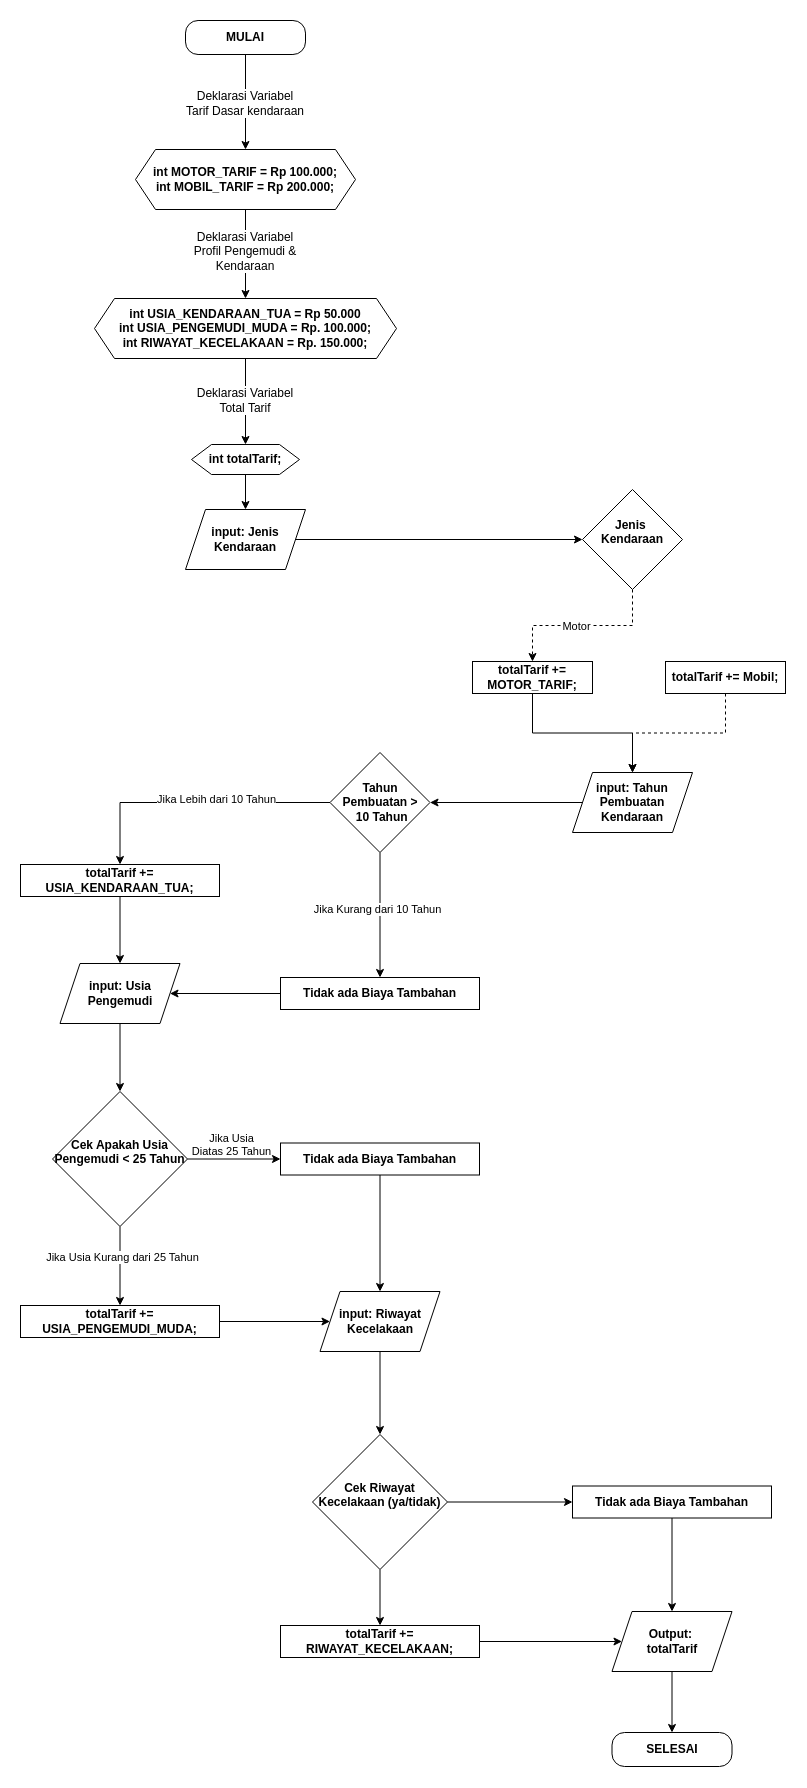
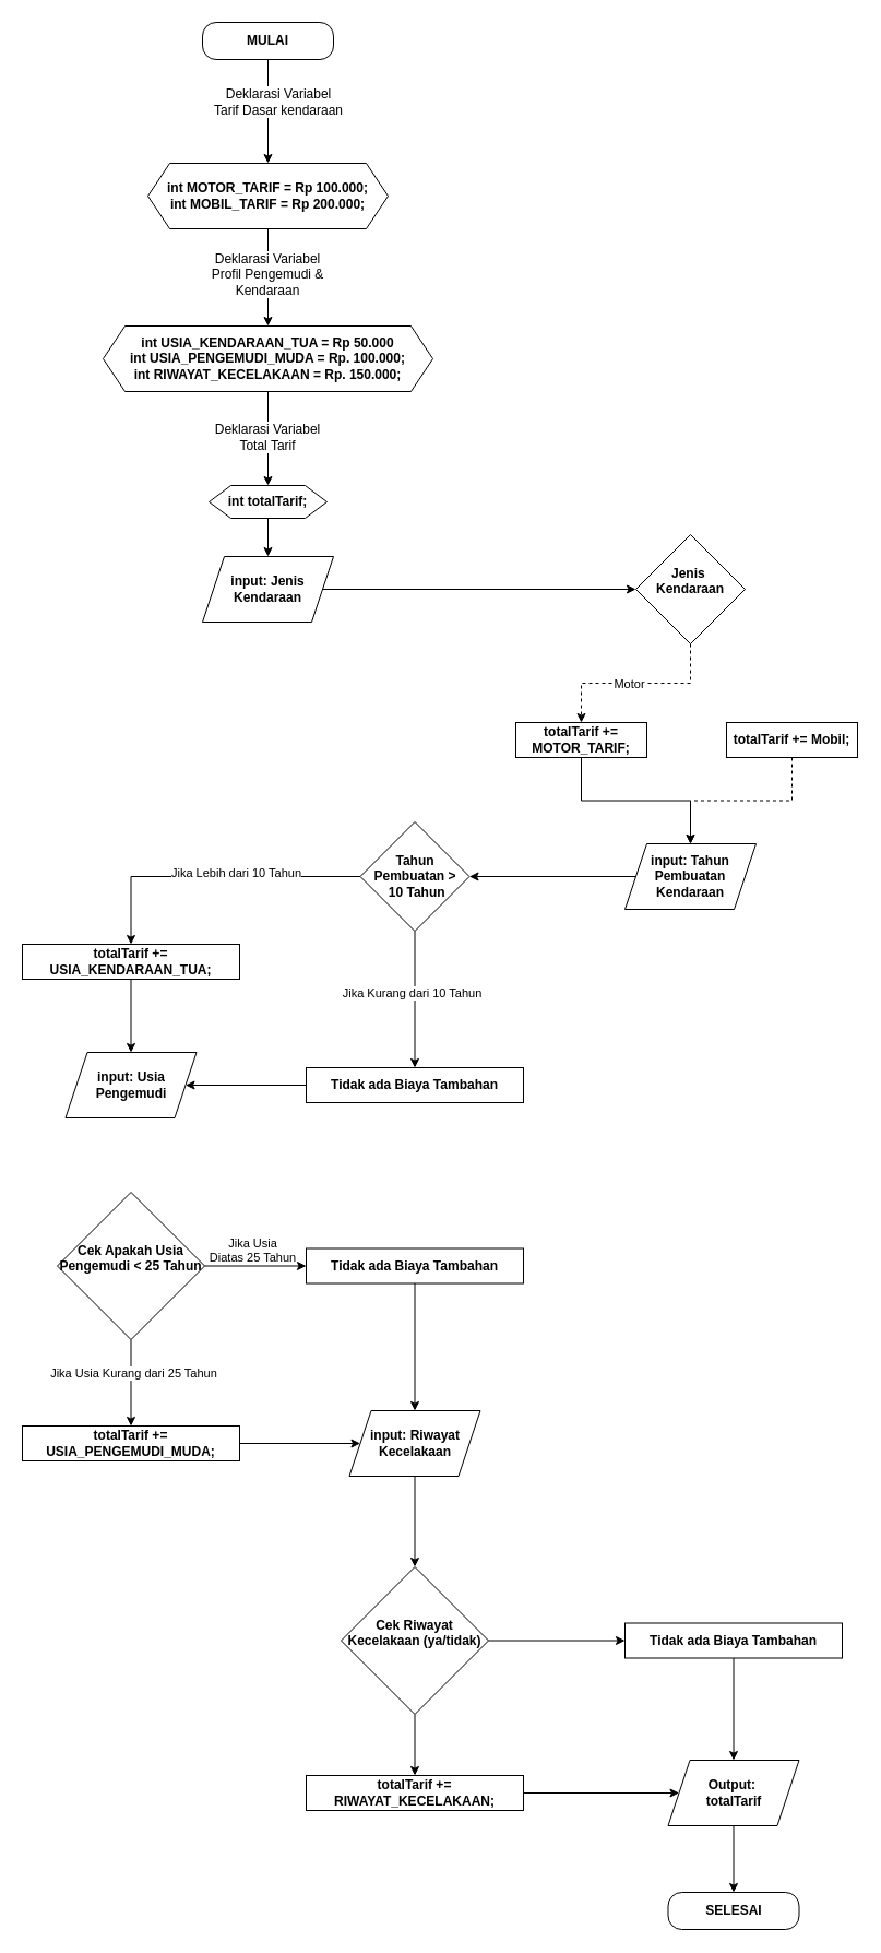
  <mxCell id="0" />
  <mxCell id="1" parent="0" />
  <mxCell id="2" value="" style="edgeStyle=orthogonalEdgeStyle;rounded=0;orthogonalLoop=1;jettySize=auto;html=1;" parent="1" source="3" target="13" edge="1"><mxGeometry relative="1" as="geometry" /></mxCell>
  <mxCell id="3" value="input: Jenis Kendaraan" style="shape=parallelogram;perimeter=parallelogramPerimeter;whiteSpace=wrap;html=1;fixedSize=1;fontStyle=1" parent="1" vertex="1"><mxGeometry x="185" y="509" width="120" height="60" as="geometry" /></mxCell>
  <mxCell id="4" value="" style="edgeStyle=orthogonalEdgeStyle;rounded=0;orthogonalLoop=1;jettySize=auto;html=1;" parent="1" source="5" target="7" edge="1"><mxGeometry relative="1" as="geometry" /></mxCell>
  <mxCell id="5" value="&lt;b&gt;MULAI&lt;/b&gt;" style="rounded=1;whiteSpace=wrap;html=1;arcSize=37;" parent="1" vertex="1"><mxGeometry x="185" y="20" width="120" height="34" as="geometry" /></mxCell>
  <mxCell id="6" value="" style="edgeStyle=none;html=1;" parent="1" source="7" target="10" edge="1"><mxGeometry relative="1" as="geometry" /></mxCell>
  <mxCell id="7" value="int MOTOR_TARIF = Rp 100.000;&lt;div&gt;int MOBIL_TARIF = Rp 200.000;&lt;/div&gt;" style="shape=hexagon;perimeter=hexagonPerimeter2;whiteSpace=wrap;html=1;fixedSize=1;fontStyle=1" parent="1" vertex="1"><mxGeometry x="135" y="149" width="220" height="60" as="geometry" /></mxCell>
- <mxCell id="8" value="Deklarasi Variabel Tarif Dasar kendaraan" style="text;html=1;align=center;verticalAlign=middle;whiteSpace=wrap;rounded=0;labelBackgroundColor=default;" parent="1" vertex="1"><mxGeometry x="183" y="88" width="124" height="30" as="geometry" /></mxCell>
+ <mxCell id="8" value="Deklarasi Variabel Tarif Dasar kendaraan" style="text;html=1;align=center;verticalAlign=middle;whiteSpace=wrap;rounded=0;labelBackgroundColor=default;" parent="1" vertex="1"><mxGeometry x="193" y="78" width="124" height="30" as="geometry" /></mxCell>
  <mxCell id="9" value="" style="edgeStyle=orthogonalEdgeStyle;rounded=0;orthogonalLoop=1;jettySize=auto;html=1;entryX=0.5;entryY=0;entryDx=0;entryDy=0;" parent="1" source="10" target="30" edge="1"><mxGeometry relative="1" as="geometry" /></mxCell>
  <mxCell id="10" value="int USIA_KENDARAAN_TUA = Rp 50.000&lt;br&gt;int USIA_PENGEMUDI_MUDA = Rp. 100.000;&lt;div&gt;int&amp;nbsp;RIWAYAT_KECELAKAAN = Rp. 150.000;&lt;/div&gt;" style="shape=hexagon;perimeter=hexagonPerimeter2;whiteSpace=wrap;html=1;fixedSize=1;fontStyle=1;fontFamily=Helvetica;" parent="1" vertex="1"><mxGeometry x="94" y="298" width="302" height="60" as="geometry" /></mxCell>
  <mxCell id="11" value="" style="edgeStyle=orthogonalEdgeStyle;rounded=0;orthogonalLoop=1;jettySize=auto;html=1;dashed=1;" parent="1" source="13" target="16" edge="1"><mxGeometry relative="1" as="geometry" /></mxCell>
  <mxCell id="12" value="Motor" style="edgeLabel;html=1;align=center;verticalAlign=middle;resizable=0;points=[];" parent="11" connectable="0" vertex="1"><mxGeometry x="0.206" y="-1" relative="1" as="geometry"><mxPoint x="11" y="1" as="offset" /></mxGeometry></mxCell>
  <mxCell id="13" value="&lt;b&gt;Jenis&amp;nbsp;&lt;/b&gt;&lt;div&gt;&lt;b&gt;Kendaraan&lt;/b&gt;&lt;/div&gt;&lt;div&gt;&lt;b&gt;&lt;br&gt;&lt;/b&gt;&lt;/div&gt;" style="rhombus;whiteSpace=wrap;html=1;" parent="1" vertex="1"><mxGeometry x="582" y="489" width="100" height="100" as="geometry" /></mxCell>
  <mxCell id="14" value="Deklarasi Variabel&lt;div&gt;Profil Pengemudi &amp;amp; Kendaraan&lt;/div&gt;" style="text;html=1;align=center;verticalAlign=middle;whiteSpace=wrap;rounded=0;labelBackgroundColor=default;" parent="1" vertex="1"><mxGeometry x="183" y="236" width="124" height="30" as="geometry" /></mxCell>
  <mxCell id="15" value="" style="edgeStyle=orthogonalEdgeStyle;rounded=0;orthogonalLoop=1;jettySize=auto;html=1;" parent="1" source="16" target="25" edge="1"><mxGeometry relative="1" as="geometry" /></mxCell>
  <mxCell id="16" value="totalTarif += MOTOR_TARIF;" style="rounded=0;whiteSpace=wrap;html=1;fontStyle=1" parent="1" vertex="1"><mxGeometry x="472" y="661" width="120" height="32" as="geometry" /></mxCell>
  <mxCell id="17" value="" style="edgeStyle=orthogonalEdgeStyle;rounded=0;orthogonalLoop=1;jettySize=auto;html=1;dashed=1;" parent="1" source="18" target="25" edge="1"><mxGeometry relative="1" as="geometry" /></mxCell>
  <mxCell id="18" value="totalTarif += Mobil;" style="rounded=0;whiteSpace=wrap;html=1;fontStyle=1" parent="1" vertex="1"><mxGeometry x="665" y="661" width="120" height="32" as="geometry" /></mxCell>
  <mxCell id="19" value="" style="edgeStyle=orthogonalEdgeStyle;rounded=0;orthogonalLoop=1;jettySize=auto;html=1;" parent="1" source="23" target="32" edge="1"><mxGeometry relative="1" as="geometry" /></mxCell>
  <mxCell id="20" value="Jika Lebih dari 10 Tahun" style="edgeLabel;html=1;align=center;verticalAlign=middle;resizable=0;points=[];labelPosition=center;verticalLabelPosition=middle;" parent="19" connectable="0" vertex="1"><mxGeometry x="0.012" y="-4" relative="1" as="geometry"><mxPoint x="24" as="offset" /></mxGeometry></mxCell>
  <mxCell id="21" value="" style="edgeStyle=orthogonalEdgeStyle;rounded=0;orthogonalLoop=1;jettySize=auto;html=1;" parent="1" source="23" target="34" edge="1"><mxGeometry relative="1" as="geometry" /></mxCell>
  <mxCell id="22" value="Jika Kurang dari 10 Tahun" style="edgeLabel;html=1;align=center;verticalAlign=middle;resizable=0;points=[];" parent="21" connectable="0" vertex="1"><mxGeometry x="-0.103" y="-3" relative="1" as="geometry"><mxPoint as="offset" /></mxGeometry></mxCell>
  <mxCell id="23" value="&lt;div&gt;&lt;b&gt;Tahun Pembuatan &amp;gt;&lt;/b&gt;&lt;/div&gt;&lt;div&gt;&lt;b&gt;&amp;nbsp;10 Tahun&lt;/b&gt;&lt;/div&gt;" style="rhombus;whiteSpace=wrap;html=1;" parent="1" vertex="1"><mxGeometry x="329.5" y="752" width="100" height="100" as="geometry" /></mxCell>
  <mxCell id="24" value="" style="edgeStyle=orthogonalEdgeStyle;rounded=0;orthogonalLoop=1;jettySize=auto;html=1;" parent="1" source="25" target="23" edge="1"><mxGeometry relative="1" as="geometry" /></mxCell>
  <mxCell id="25" value="&lt;span style=&quot;font-weight: 700;&quot;&gt;input: Tahun Pembuatan Kendaraan&lt;/span&gt;" style="shape=parallelogram;perimeter=parallelogramPerimeter;whiteSpace=wrap;html=1;fixedSize=1;" parent="1" vertex="1"><mxGeometry x="572" y="772" width="120" height="60" as="geometry" /></mxCell>
  <mxCell id="26" value="" style="edgeStyle=none;html=1;" edge="1" parent="1" source="27" target="55"><mxGeometry relative="1" as="geometry" /></mxCell>
  <mxCell id="27" value="&lt;span style=&quot;font-weight: 700;&quot;&gt;Output:&amp;nbsp;&lt;/span&gt;&lt;div&gt;&lt;b&gt;totalTarif&lt;/b&gt;&lt;/div&gt;" style="shape=parallelogram;perimeter=parallelogramPerimeter;whiteSpace=wrap;html=1;fixedSize=1;" parent="1" vertex="1"><mxGeometry x="611.5" y="1611" width="120" height="60" as="geometry" /></mxCell>
  <mxCell id="28" value="Deklarasi Variabel&lt;div&gt;Total Tarif&lt;/div&gt;" style="text;html=1;align=center;verticalAlign=middle;whiteSpace=wrap;rounded=0;labelBackgroundColor=default;" parent="1" vertex="1"><mxGeometry x="183" y="385" width="124" height="30" as="geometry" /></mxCell>
  <mxCell id="29" value="" style="edgeStyle=orthogonalEdgeStyle;rounded=0;orthogonalLoop=1;jettySize=auto;html=1;" parent="1" source="30" target="3" edge="1"><mxGeometry relative="1" as="geometry" /></mxCell>
  <mxCell id="30" value="int totalTarif;" style="shape=hexagon;perimeter=hexagonPerimeter2;whiteSpace=wrap;html=1;fixedSize=1;fontStyle=1;fontFamily=Helvetica;" parent="1" vertex="1"><mxGeometry x="191" y="444" width="108" height="30" as="geometry" /></mxCell>
  <mxCell id="31" value="" style="edgeStyle=orthogonalEdgeStyle;rounded=0;orthogonalLoop=1;jettySize=auto;html=1;" parent="1" source="32" target="36" edge="1"><mxGeometry relative="1" as="geometry" /></mxCell>
  <mxCell id="32" value="totalTarif += USIA_KENDARAAN_TUA;" style="rounded=0;whiteSpace=wrap;html=1;fontStyle=1" parent="1" vertex="1"><mxGeometry x="20" y="864" width="199" height="32" as="geometry" /></mxCell>
  <mxCell id="33" value="" style="edgeStyle=orthogonalEdgeStyle;rounded=0;orthogonalLoop=1;jettySize=auto;html=1;" parent="1" source="34" target="36" edge="1"><mxGeometry relative="1" as="geometry" /></mxCell>
  <mxCell id="34" value="Tidak ada Biaya Tambahan" style="rounded=0;whiteSpace=wrap;html=1;fontStyle=1" parent="1" vertex="1"><mxGeometry x="280" y="977" width="199" height="32" as="geometry" /></mxCell>
- <mxCell id="35" value="" style="edgeStyle=orthogonalEdgeStyle;rounded=0;orthogonalLoop=1;jettySize=auto;html=1;" parent="1" source="36" target="41" edge="1"><mxGeometry relative="1" as="geometry" /></mxCell>
  <mxCell id="36" value="&lt;span style=&quot;font-weight: 700;&quot;&gt;input: Usia Pengemudi&lt;/span&gt;" style="shape=parallelogram;perimeter=parallelogramPerimeter;whiteSpace=wrap;html=1;fixedSize=1;" parent="1" vertex="1"><mxGeometry x="59.5" y="963" width="120" height="60" as="geometry" /></mxCell>
  <mxCell id="37" value="" style="edgeStyle=orthogonalEdgeStyle;rounded=0;orthogonalLoop=1;jettySize=auto;html=1;" parent="1" source="41" target="43" edge="1"><mxGeometry relative="1" as="geometry" /></mxCell>
  <mxCell id="38" value="Jika Usia Kurang dari 25 Tahun" style="edgeLabel;html=1;align=center;verticalAlign=middle;resizable=0;points=[];" parent="37" vertex="1" connectable="0"><mxGeometry x="-0.235" y="2" relative="1" as="geometry"><mxPoint as="offset" /></mxGeometry></mxCell>
  <mxCell id="39" value="" style="edgeStyle=orthogonalEdgeStyle;rounded=0;orthogonalLoop=1;jettySize=auto;html=1;" parent="1" source="41" target="45" edge="1"><mxGeometry relative="1" as="geometry" /></mxCell>
  <mxCell id="40" value="Jika Usia &lt;br style=&quot;font-size: 10px;&quot;&gt;Diatas 25 Tahun" style="edgeLabel;html=1;align=center;verticalAlign=bottom;resizable=0;points=[];fontStyle=0" parent="39" vertex="1" connectable="0"><mxGeometry x="-0.251" y="-2" relative="1" as="geometry"><mxPoint x="8" y="-2" as="offset" /></mxGeometry></mxCell>
  <mxCell id="41" value="&lt;div&gt;&lt;b&gt;Cek Apakah Usia Pengemudi &amp;lt; 25 Tahun&lt;/b&gt;&lt;/div&gt;&lt;div&gt;&lt;b&gt;&lt;br&gt;&lt;/b&gt;&lt;/div&gt;" style="rhombus;whiteSpace=wrap;html=1;" parent="1" vertex="1"><mxGeometry x="52" y="1091" width="135" height="135" as="geometry" /></mxCell>
  <mxCell id="42" value="" style="edgeStyle=none;html=1;" parent="1" source="43" target="47" edge="1"><mxGeometry relative="1" as="geometry" /></mxCell>
  <mxCell id="43" value="totalTarif += USIA_PENGEMUDI_MUDA;" style="rounded=0;whiteSpace=wrap;html=1;fontStyle=1" parent="1" vertex="1"><mxGeometry x="20" y="1305" width="199" height="32" as="geometry" /></mxCell>
  <mxCell id="44" value="" style="edgeStyle=none;html=1;" parent="1" source="45" target="47" edge="1"><mxGeometry relative="1" as="geometry" /></mxCell>
  <mxCell id="45" value="Tidak ada Biaya Tambahan" style="rounded=0;whiteSpace=wrap;html=1;fontStyle=1" parent="1" vertex="1"><mxGeometry x="280" y="1142.5" width="199" height="32" as="geometry" /></mxCell>
  <mxCell id="46" value="" style="edgeStyle=none;html=1;" parent="1" source="47" target="50" edge="1"><mxGeometry relative="1" as="geometry" /></mxCell>
  <mxCell id="47" value="&lt;span style=&quot;font-weight: 700;&quot;&gt;input: Riwayat Kecelakaan&lt;/span&gt;" style="shape=parallelogram;perimeter=parallelogramPerimeter;whiteSpace=wrap;html=1;fixedSize=1;" parent="1" vertex="1"><mxGeometry x="319.5" y="1291" width="120" height="60" as="geometry" /></mxCell>
  <mxCell id="48" value="" style="edgeStyle=none;html=1;" parent="1" source="50" target="52" edge="1"><mxGeometry relative="1" as="geometry" /></mxCell>
  <mxCell id="49" value="" style="edgeStyle=none;html=1;" parent="1" source="50" target="54" edge="1"><mxGeometry relative="1" as="geometry" /></mxCell>
  <mxCell id="50" value="&lt;div style=&quot;&quot;&gt;&lt;b&gt;Cek Riwayat Kecelakaan (ya/tidak)&lt;/b&gt;&lt;/div&gt;&lt;div style=&quot;&quot;&gt;&lt;b&gt;&lt;br&gt;&lt;/b&gt;&lt;/div&gt;" style="rhombus;whiteSpace=wrap;html=1;" parent="1" vertex="1"><mxGeometry x="312" y="1434" width="135" height="135" as="geometry" /></mxCell>
  <mxCell id="51" value="" style="edgeStyle=none;html=1;" parent="1" source="52" target="27" edge="1"><mxGeometry relative="1" as="geometry" /></mxCell>
  <mxCell id="52" value="totalTarif += RIWAYAT_KECELAKAAN;" style="rounded=0;whiteSpace=wrap;html=1;fontStyle=1" parent="1" vertex="1"><mxGeometry x="280" y="1625" width="199" height="32" as="geometry" /></mxCell>
  <mxCell id="53" value="" style="edgeStyle=none;html=1;" parent="1" source="54" target="27" edge="1"><mxGeometry relative="1" as="geometry" /></mxCell>
  <mxCell id="54" value="Tidak ada Biaya Tambahan" style="rounded=0;whiteSpace=wrap;html=1;fontStyle=1" parent="1" vertex="1"><mxGeometry x="572" y="1485.5" width="199" height="32" as="geometry" /></mxCell>
  <mxCell id="55" value="&lt;b&gt;SELESAI&lt;/b&gt;" style="rounded=1;whiteSpace=wrap;html=1;arcSize=37;" parent="1" vertex="1"><mxGeometry x="611.5" y="1732" width="120" height="34" as="geometry" /></mxCell>
